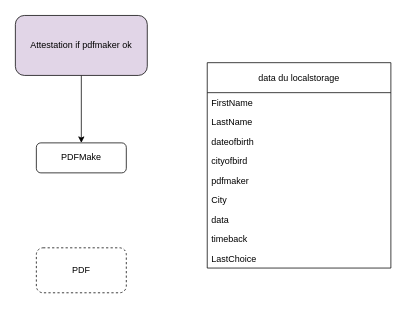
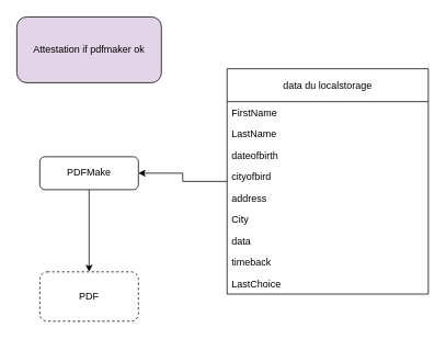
  <mxCell id="0" />
  <mxCell id="1" parent="0" />
+ <mxCell id="2" style="edgeStyle=orthogonalEdgeStyle;rounded=0;orthogonalLoop=1;jettySize=auto;html=1;" parent="1" source="3" target="16" edge="1"><mxGeometry relative="1" as="geometry" /></mxCell>
  <mxCell id="3" value="data du localstorage" style="swimlane;fontStyle=0;childLayout=stackLayout;horizontal=1;startSize=40;fillColor=none;horizontalStack=0;resizeParent=1;resizeParentMax=0;resizeLast=0;collapsible=1;marginBottom=0;" parent="1" vertex="1"><mxGeometry x="276" y="83" width="245" height="274" as="geometry"><mxRectangle x="520" y="257" width="140" height="26" as="alternateBounds" /></mxGeometry></mxCell>
  <mxCell id="4" value="FirstName" style="text;strokeColor=none;fillColor=none;align=left;verticalAlign=top;spacingLeft=4;spacingRight=4;overflow=hidden;rotatable=0;points=[[0,0.5],[1,0.5]];portConstraint=eastwest;" parent="3" vertex="1"><mxGeometry y="40" width="245" height="26" as="geometry" /></mxCell>
  <mxCell id="5" value="LastName" style="text;strokeColor=none;fillColor=none;align=left;verticalAlign=top;spacingLeft=4;spacingRight=4;overflow=hidden;rotatable=0;points=[[0,0.5],[1,0.5]];portConstraint=eastwest;" parent="3" vertex="1"><mxGeometry y="66" width="245" height="26" as="geometry" /></mxCell>
  <mxCell id="6" value="dateofbirth" style="text;strokeColor=none;fillColor=none;align=left;verticalAlign=top;spacingLeft=4;spacingRight=4;overflow=hidden;rotatable=0;points=[[0,0.5],[1,0.5]];portConstraint=eastwest;" parent="3" vertex="1"><mxGeometry y="92" width="245" height="26" as="geometry" /></mxCell>
  <mxCell id="7" value="cityofbird" style="text;strokeColor=none;fillColor=none;align=left;verticalAlign=top;spacingLeft=4;spacingRight=4;overflow=hidden;rotatable=0;points=[[0,0.5],[1,0.5]];portConstraint=eastwest;" parent="3" vertex="1"><mxGeometry y="118" width="245" height="26" as="geometry" /></mxCell>
- <mxCell id="8" value="pdfmaker" style="text;strokeColor=none;fillColor=none;align=left;verticalAlign=top;spacingLeft=4;spacingRight=4;overflow=hidden;rotatable=0;points=[[0,0.5],[1,0.5]];portConstraint=eastwest;" parent="3" vertex="1"><mxGeometry y="144" width="245" height="26" as="geometry" /></mxCell>
+ <mxCell id="8" value="address" style="text;strokeColor=none;fillColor=none;align=left;verticalAlign=top;spacingLeft=4;spacingRight=4;overflow=hidden;rotatable=0;points=[[0,0.5],[1,0.5]];portConstraint=eastwest;" parent="3" vertex="1"><mxGeometry y="144" width="245" height="26" as="geometry" /></mxCell>
  <mxCell id="9" value="City" style="text;strokeColor=none;fillColor=none;align=left;verticalAlign=top;spacingLeft=4;spacingRight=4;overflow=hidden;rotatable=0;points=[[0,0.5],[1,0.5]];portConstraint=eastwest;" parent="3" vertex="1"><mxGeometry y="170" width="245" height="26" as="geometry" /></mxCell>
  <mxCell id="10" value="data" style="text;strokeColor=none;fillColor=none;align=left;verticalAlign=top;spacingLeft=4;spacingRight=4;overflow=hidden;rotatable=0;points=[[0,0.5],[1,0.5]];portConstraint=eastwest;" parent="3" vertex="1"><mxGeometry y="196" width="245" height="26" as="geometry" /></mxCell>
  <mxCell id="11" value="timeback" style="text;strokeColor=none;fillColor=none;align=left;verticalAlign=top;spacingLeft=4;spacingRight=4;overflow=hidden;rotatable=0;points=[[0,0.5],[1,0.5]];portConstraint=eastwest;" parent="3" vertex="1"><mxGeometry y="222" width="245" height="26" as="geometry" /></mxCell>
  <mxCell id="12" value="LastChoice" style="text;strokeColor=none;fillColor=none;align=left;verticalAlign=top;spacingLeft=4;spacingRight=4;overflow=hidden;rotatable=0;points=[[0,0.5],[1,0.5]];portConstraint=eastwest;" parent="3" vertex="1"><mxGeometry y="248" width="245" height="26" as="geometry" /></mxCell>
- <mxCell id="13" value="" style="edgeStyle=orthogonalEdgeStyle;rounded=0;orthogonalLoop=1;jettySize=auto;html=1;" parent="1" source="14" target="16" edge="1"><mxGeometry relative="1" as="geometry" /></mxCell>
  <mxCell id="14" value="Attestation if pdfmaker ok" style="rounded=1;whiteSpace=wrap;html=1;fillColor=#e1d5e7;" parent="1" vertex="1"><mxGeometry x="20" y="20" width="176" height="80" as="geometry" /></mxCell>
+ <mxCell id="15" value="" style="edgeStyle=orthogonalEdgeStyle;rounded=0;orthogonalLoop=1;jettySize=auto;html=1;" parent="1" source="16" target="17" edge="1"><mxGeometry relative="1" as="geometry" /></mxCell>
  <mxCell id="16" value="PDFMake" style="whiteSpace=wrap;html=1;rounded=1;" parent="1" vertex="1"><mxGeometry x="48" y="190" width="120" height="40" as="geometry" /></mxCell>
  <mxCell id="17" value="PDF" style="whiteSpace=wrap;html=1;rounded=1;dashed=1;" parent="1" vertex="1"><mxGeometry x="48" y="330" width="120" height="60" as="geometry" /></mxCell>
